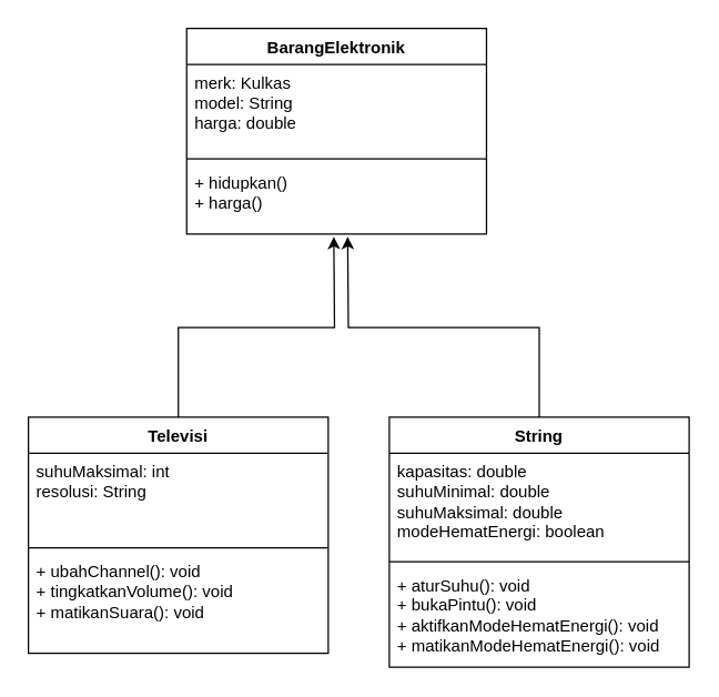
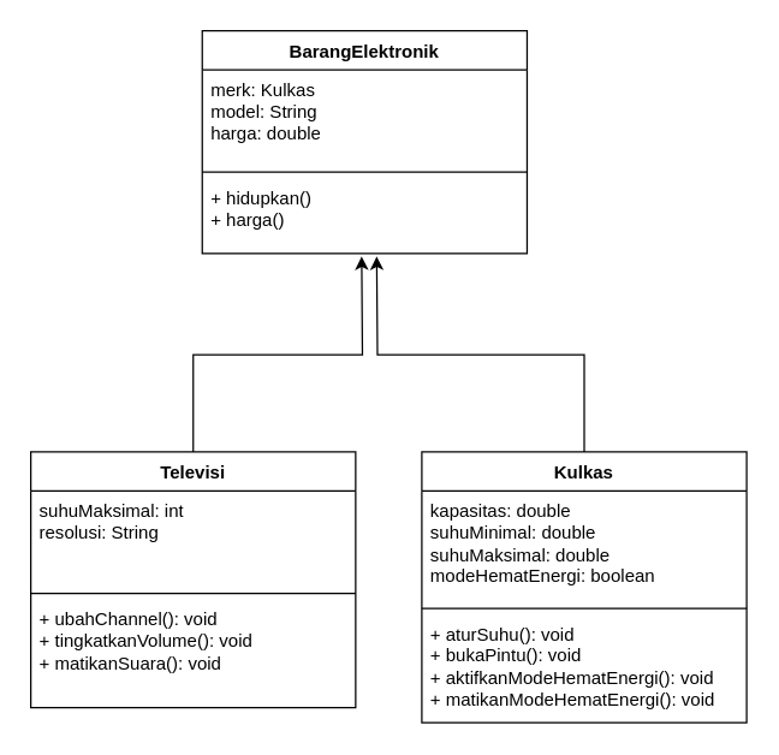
  <mxCell id="0" />
  <mxCell id="1" parent="0" />
  <mxCell id="2" value="BarangElektronik" style="swimlane;fontStyle=1;align=center;verticalAlign=top;childLayout=stackLayout;horizontal=1;startSize=26;horizontalStack=0;resizeParent=1;resizeParentMax=0;resizeLast=0;collapsible=1;marginBottom=0;whiteSpace=wrap;html=1;" parent="1" vertex="1"><mxGeometry x="134" y="20" width="216" height="148" as="geometry" /></mxCell>
  <mxCell id="3" value="merk: Kulkas&amp;nbsp;&lt;br&gt;model: String&lt;br&gt;harga: double" style="text;strokeColor=none;fillColor=none;align=left;verticalAlign=top;spacingLeft=4;spacingRight=4;overflow=hidden;rotatable=0;points=[[0,0.5],[1,0.5]];portConstraint=eastwest;whiteSpace=wrap;html=1;" parent="2" vertex="1"><mxGeometry y="26" width="216" height="64" as="geometry" /></mxCell>
  <mxCell id="4" value="" style="line;strokeWidth=1;fillColor=none;align=left;verticalAlign=middle;spacingTop=-1;spacingLeft=3;spacingRight=3;rotatable=0;labelPosition=right;points=[];portConstraint=eastwest;strokeColor=inherit;" parent="2" vertex="1"><mxGeometry y="90" width="216" height="8" as="geometry" /></mxCell>
  <mxCell id="5" value="+ hidupkan()&lt;br&gt;+ harga()" style="text;strokeColor=none;fillColor=none;align=left;verticalAlign=top;spacingLeft=4;spacingRight=4;overflow=hidden;rotatable=0;points=[[0,0.5],[1,0.5]];portConstraint=eastwest;whiteSpace=wrap;html=1;" parent="2" vertex="1"><mxGeometry y="98" width="216" height="50" as="geometry" /></mxCell>
  <mxCell id="6" style="edgeStyle=orthogonalEdgeStyle;rounded=0;orthogonalLoop=1;jettySize=auto;html=1;exitX=0.5;exitY=0;exitDx=0;exitDy=0;" parent="1" source="7" edge="1"><mxGeometry relative="1" as="geometry"><mxPoint x="240" y="170" as="targetPoint" /></mxGeometry></mxCell>
  <mxCell id="7" value="Televisi" style="swimlane;fontStyle=1;align=center;verticalAlign=top;childLayout=stackLayout;horizontal=1;startSize=26;horizontalStack=0;resizeParent=1;resizeParentMax=0;resizeLast=0;collapsible=1;marginBottom=0;whiteSpace=wrap;html=1;" parent="1" vertex="1"><mxGeometry x="20" y="300" width="216" height="170" as="geometry" /></mxCell>
  <mxCell id="8" value="suhuMaksimal: int&lt;br&gt;resolusi: String" style="text;strokeColor=none;fillColor=none;align=left;verticalAlign=top;spacingLeft=4;spacingRight=4;overflow=hidden;rotatable=0;points=[[0,0.5],[1,0.5]];portConstraint=eastwest;whiteSpace=wrap;html=1;" parent="7" vertex="1"><mxGeometry y="26" width="216" height="64" as="geometry" /></mxCell>
  <mxCell id="9" value="" style="line;strokeWidth=1;fillColor=none;align=left;verticalAlign=middle;spacingTop=-1;spacingLeft=3;spacingRight=3;rotatable=0;labelPosition=right;points=[];portConstraint=eastwest;strokeColor=inherit;" parent="7" vertex="1"><mxGeometry y="90" width="216" height="8" as="geometry" /></mxCell>
  <mxCell id="10" value="+ ubahChannel(): void&amp;nbsp;&lt;br&gt;+ tingkatkanVolume(): void&amp;nbsp;&lt;br&gt;+ matikanSuara(): void&amp;nbsp;&amp;nbsp;" style="text;strokeColor=none;fillColor=none;align=left;verticalAlign=top;spacingLeft=4;spacingRight=4;overflow=hidden;rotatable=0;points=[[0,0.5],[1,0.5]];portConstraint=eastwest;whiteSpace=wrap;html=1;" parent="7" vertex="1"><mxGeometry y="98" width="216" height="72" as="geometry" /></mxCell>
  <mxCell id="11" style="edgeStyle=orthogonalEdgeStyle;rounded=0;orthogonalLoop=1;jettySize=auto;html=1;exitX=0.5;exitY=0;exitDx=0;exitDy=0;" parent="1" source="12" edge="1"><mxGeometry relative="1" as="geometry"><mxPoint x="250" y="170" as="targetPoint" /></mxGeometry></mxCell>
- <mxCell id="12" value="String" style="swimlane;fontStyle=1;align=center;verticalAlign=top;childLayout=stackLayout;horizontal=1;startSize=26;horizontalStack=0;resizeParent=1;resizeParentMax=0;resizeLast=0;collapsible=1;marginBottom=0;whiteSpace=wrap;html=1;" parent="1" vertex="1"><mxGeometry x="280" y="300" width="216" height="180" as="geometry" /></mxCell>
+ <mxCell id="12" value="Kulkas" style="swimlane;fontStyle=1;align=center;verticalAlign=top;childLayout=stackLayout;horizontal=1;startSize=26;horizontalStack=0;resizeParent=1;resizeParentMax=0;resizeLast=0;collapsible=1;marginBottom=0;whiteSpace=wrap;html=1;" parent="1" vertex="1"><mxGeometry x="280" y="300" width="216" height="180" as="geometry" /></mxCell>
  <mxCell id="13" value="kapasitas: double&lt;br&gt;suhuMinimal: double&lt;br&gt;suhuMaksimal: double&lt;br&gt;modeHematEnergi: boolean" style="text;strokeColor=none;fillColor=none;align=left;verticalAlign=top;spacingLeft=4;spacingRight=4;overflow=hidden;rotatable=0;points=[[0,0.5],[1,0.5]];portConstraint=eastwest;whiteSpace=wrap;html=1;" parent="12" vertex="1"><mxGeometry y="26" width="216" height="74" as="geometry" /></mxCell>
  <mxCell id="14" value="" style="line;strokeWidth=1;fillColor=none;align=left;verticalAlign=middle;spacingTop=-1;spacingLeft=3;spacingRight=3;rotatable=0;labelPosition=right;points=[];portConstraint=eastwest;strokeColor=inherit;" parent="12" vertex="1"><mxGeometry y="100" width="216" height="8" as="geometry" /></mxCell>
  <mxCell id="15" value="+ aturSuhu(): void&lt;br&gt;+ bukaPintu(): void&lt;br&gt;+ aktifkanModeHematEnergi(): void&lt;br&gt;+ matikanModeHematEnergi(): void" style="text;strokeColor=none;fillColor=none;align=left;verticalAlign=top;spacingLeft=4;spacingRight=4;overflow=hidden;rotatable=0;points=[[0,0.5],[1,0.5]];portConstraint=eastwest;whiteSpace=wrap;html=1;" parent="12" vertex="1"><mxGeometry y="108" width="216" height="72" as="geometry" /></mxCell>
